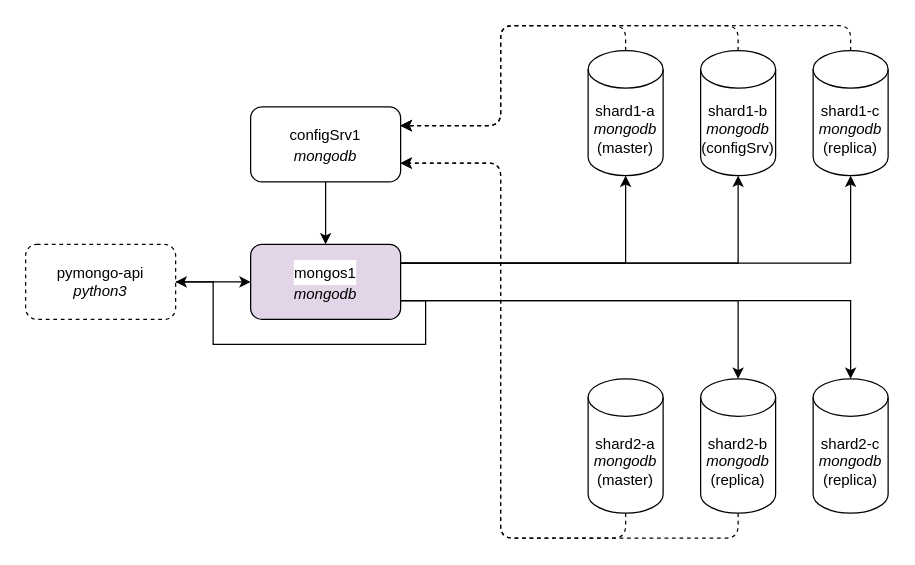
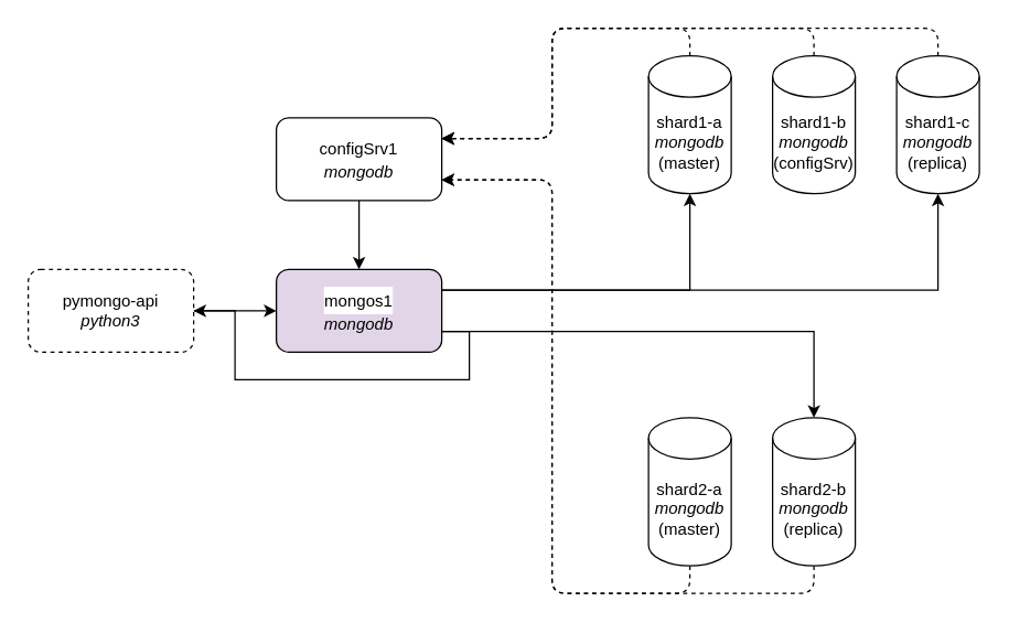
  <mxCell id="0" />
  <mxCell id="1" parent="0" />
  <mxCell id="2" style="edgeStyle=orthogonalEdgeStyle;html=1;entryX=1;entryY=0.75;entryDx=0;entryDy=0;dashed=1;exitX=0.5;exitY=1;exitDx=0;exitDy=0;exitPerimeter=0;" parent="1" source="7" target="11" edge="1"><mxGeometry relative="1" as="geometry"><mxPoint x="530" y="262.5" as="sourcePoint" /><Array as="points"><mxPoint x="500" y="430" /><mxPoint x="400" y="430" /><mxPoint x="400" y="130" /></Array></mxGeometry></mxCell>
  <mxCell id="3" style="edgeStyle=orthogonalEdgeStyle;html=1;entryX=1;entryY=0.25;entryDx=0;entryDy=0;dashed=1;exitX=0.5;exitY=0;exitDx=0;exitDy=0;exitPerimeter=0;" parent="1" source="6" target="11" edge="1"><mxGeometry relative="1" as="geometry"><mxPoint x="600" y="-21.5" as="sourcePoint" /><Array as="points"><mxPoint x="500" y="20" /><mxPoint x="400" y="20" /><mxPoint x="400" y="100" /></Array></mxGeometry></mxCell>
  <mxCell id="4" style="edgeStyle=orthogonalEdgeStyle;rounded=0;orthogonalLoop=1;jettySize=auto;html=1;exitX=1;exitY=0.5;exitDx=0;exitDy=0;entryX=0;entryY=0.5;entryDx=0;entryDy=0;" parent="1" source="5" edge="1"><mxGeometry relative="1" as="geometry"><mxPoint x="200" y="225" as="targetPoint" /></mxGeometry></mxCell>
  <mxCell id="5" value="pymongo-api&lt;br&gt;&lt;i&gt;python3&lt;/i&gt;" style="rounded=1;whiteSpace=wrap;html=1;dashed=1;" parent="1" vertex="1"><mxGeometry x="20" y="195" width="120" height="60" as="geometry" /></mxCell>
  <mxCell id="6" value="shard1-a&lt;br&gt;&lt;i&gt;mongodb&lt;/i&gt;&lt;br&gt;(master)" style="shape=cylinder3;whiteSpace=wrap;html=1;boundedLbl=1;backgroundOutline=1;size=15;" parent="1" vertex="1"><mxGeometry x="470" y="40" width="60" height="100" as="geometry" /></mxCell>
  <mxCell id="7" value="shard2-a&lt;br&gt;&lt;i style=&quot;border-color: var(--border-color);&quot;&gt;mongodb&lt;br&gt;&lt;span style=&quot;font-style: normal;&quot;&gt;(master)&lt;/span&gt;&lt;br&gt;&lt;/i&gt;" style="shape=cylinder3;whiteSpace=wrap;html=1;boundedLbl=1;backgroundOutline=1;size=15;" parent="1" vertex="1"><mxGeometry x="470" y="302.5" width="60" height="107.5" as="geometry" /></mxCell>
  <mxCell id="8" style="edgeStyle=orthogonalEdgeStyle;rounded=0;orthogonalLoop=1;jettySize=auto;html=1;exitX=1;exitY=0.25;exitDx=0;exitDy=0;" parent="1" source="16" target="6" edge="1"><mxGeometry relative="1" as="geometry"><mxPoint x="320" y="210" as="sourcePoint" /><mxPoint x="600" y="6" as="targetPoint" /><Array as="points"><mxPoint x="500" y="210" /></Array></mxGeometry></mxCell>
  <mxCell id="9" style="edgeStyle=orthogonalEdgeStyle;rounded=0;orthogonalLoop=1;jettySize=auto;html=1;exitX=1;exitY=0.75;exitDx=0;exitDy=0;" parent="1" source="16" target="5" edge="1"><mxGeometry relative="1" as="geometry"><mxPoint x="320" y="240" as="sourcePoint" /><mxPoint x="530" y="290" as="targetPoint" /></mxGeometry></mxCell>
  <mxCell id="10" style="edgeStyle=orthogonalEdgeStyle;rounded=0;orthogonalLoop=1;jettySize=auto;html=1;exitX=0.5;exitY=1;exitDx=0;exitDy=0;" parent="1" source="11" target="16" edge="1"><mxGeometry relative="1" as="geometry"><mxPoint x="260" y="195" as="targetPoint" /></mxGeometry></mxCell>
  <mxCell id="11" value="&lt;div style=&quot;background-color: rgb(255, 255, 255); line-height: 20px;&quot;&gt;&lt;font style=&quot;font-size: 12px;&quot;&gt;configSrv1&lt;/font&gt;&lt;/div&gt;&lt;i style=&quot;border-color: var(--border-color);&quot;&gt;&lt;font style=&quot;font-size: 12px;&quot;&gt;mongodb&lt;/font&gt;&lt;/i&gt;" style="rounded=1;whiteSpace=wrap;html=1;" parent="1" vertex="1"><mxGeometry x="200" y="85" width="120" height="60" as="geometry" /></mxCell>
- <mxCell id="12" style="edgeStyle=orthogonalEdgeStyle;html=1;exitX=1;exitY=0.25;exitDx=0;exitDy=0;entryX=0.5;entryY=1;entryDx=0;entryDy=0;entryPerimeter=0;jumpSize=6;rounded=0;strokeColor=default;" parent="1" source="16" target="18" edge="1"><mxGeometry relative="1" as="geometry" /></mxCell>
  <mxCell id="13" style="edgeStyle=orthogonalEdgeStyle;rounded=0;jumpSize=6;html=1;exitX=1;exitY=0.25;exitDx=0;exitDy=0;entryX=0.5;entryY=1;entryDx=0;entryDy=0;entryPerimeter=0;strokeColor=default;" parent="1" source="16" target="20" edge="1"><mxGeometry relative="1" as="geometry" /></mxCell>
  <mxCell id="14" style="edgeStyle=orthogonalEdgeStyle;rounded=0;jumpSize=6;html=1;exitX=1;exitY=0.75;exitDx=0;exitDy=0;entryX=0.5;entryY=0;entryDx=0;entryDy=0;entryPerimeter=0;strokeColor=default;" parent="1" source="16" target="22" edge="1"><mxGeometry relative="1" as="geometry" /></mxCell>
- <mxCell id="15" style="edgeStyle=orthogonalEdgeStyle;rounded=0;jumpSize=6;html=1;exitX=1;exitY=0.75;exitDx=0;exitDy=0;entryX=0.5;entryY=0;entryDx=0;entryDy=0;entryPerimeter=0;strokeColor=default;" parent="1" source="16" target="23" edge="1"><mxGeometry relative="1" as="geometry" /></mxCell>
  <mxCell id="16" value="&lt;div style=&quot;background-color: rgb(255, 255, 255); line-height: 20px;&quot;&gt;&lt;font style=&quot;font-size: 12px;&quot;&gt;mongos1&lt;/font&gt;&lt;/div&gt;&lt;i style=&quot;border-color: var(--border-color);&quot;&gt;&lt;font style=&quot;font-size: 12px;&quot;&gt;mongodb&lt;/font&gt;&lt;/i&gt;" style="rounded=1;whiteSpace=wrap;html=1;fillColor=#e1d5e7;" parent="1" vertex="1"><mxGeometry x="200" y="195" width="120" height="60" as="geometry" /></mxCell>
  <mxCell id="17" style="edgeStyle=orthogonalEdgeStyle;rounded=1;jumpSize=6;html=1;exitX=0.5;exitY=0;exitDx=0;exitDy=0;exitPerimeter=0;strokeColor=default;dashed=1;" parent="1" source="18" edge="1"><mxGeometry relative="1" as="geometry"><mxPoint x="320" y="100" as="targetPoint" /><Array as="points"><mxPoint x="590" y="20" /><mxPoint x="400" y="20" /><mxPoint x="400" y="100" /></Array></mxGeometry></mxCell>
  <mxCell id="18" value="shard1-b&lt;br&gt;&lt;i&gt;mongodb&lt;/i&gt;&lt;br&gt;(configSrv)" style="shape=cylinder3;whiteSpace=wrap;html=1;boundedLbl=1;backgroundOutline=1;size=15;" parent="1" vertex="1"><mxGeometry x="560" y="40" width="60" height="100" as="geometry" /></mxCell>
  <mxCell id="19" style="edgeStyle=orthogonalEdgeStyle;rounded=1;jumpSize=6;html=1;exitX=0.5;exitY=0;exitDx=0;exitDy=0;exitPerimeter=0;dashed=1;strokeColor=default;" parent="1" source="20" edge="1"><mxGeometry relative="1" as="geometry"><mxPoint x="320" y="100" as="targetPoint" /><Array as="points"><mxPoint x="680" y="20" /><mxPoint x="400" y="20" /><mxPoint x="400" y="100" /></Array></mxGeometry></mxCell>
  <mxCell id="20" value="shard1-c&lt;br&gt;&lt;i&gt;mongodb&lt;br&gt;&lt;/i&gt;(replica)&lt;i&gt;&lt;br&gt;&lt;/i&gt;" style="shape=cylinder3;whiteSpace=wrap;html=1;boundedLbl=1;backgroundOutline=1;size=15;" parent="1" vertex="1"><mxGeometry x="650" y="40" width="60" height="100" as="geometry" /></mxCell>
  <mxCell id="21" style="edgeStyle=orthogonalEdgeStyle;rounded=1;jumpSize=6;html=1;exitX=0.5;exitY=1;exitDx=0;exitDy=0;exitPerimeter=0;dashed=1;strokeColor=default;" parent="1" source="22" edge="1"><mxGeometry relative="1" as="geometry"><mxPoint x="320" y="130" as="targetPoint" /><Array as="points"><mxPoint x="590" y="430" /><mxPoint x="400" y="430" /><mxPoint x="400" y="130" /></Array></mxGeometry></mxCell>
  <mxCell id="22" value="shard2-b&lt;br&gt;&lt;i style=&quot;border-color: var(--border-color);&quot;&gt;mongodb&lt;br&gt;&lt;span style=&quot;font-style: normal;&quot;&gt;(replica)&lt;/span&gt;&lt;br&gt;&lt;/i&gt;" style="shape=cylinder3;whiteSpace=wrap;html=1;boundedLbl=1;backgroundOutline=1;size=15;" parent="1" vertex="1"><mxGeometry x="560" y="302.5" width="60" height="107.5" as="geometry" /></mxCell>
- <mxCell id="23" value="shard2-c&lt;br&gt;&lt;i style=&quot;border-color: var(--border-color);&quot;&gt;mongodb&lt;br&gt;&lt;span style=&quot;font-style: normal;&quot;&gt;(replica)&lt;/span&gt;&lt;br&gt;&lt;/i&gt;" style="shape=cylinder3;whiteSpace=wrap;html=1;boundedLbl=1;backgroundOutline=1;size=15;" parent="1" vertex="1"><mxGeometry x="650" y="302.5" width="60" height="107.5" as="geometry" /></mxCell>
